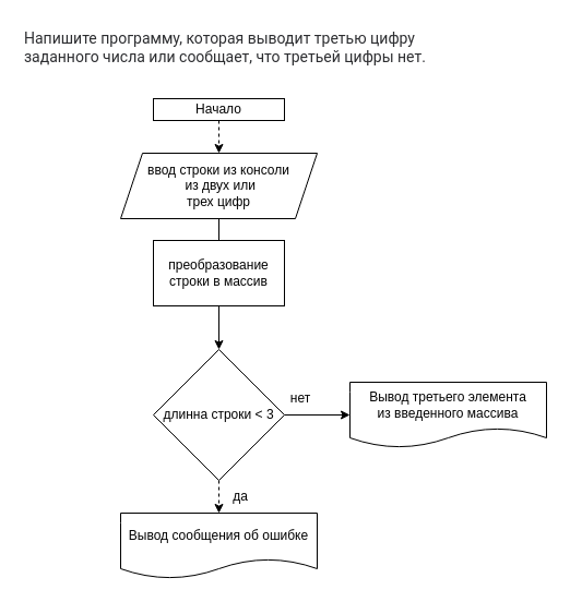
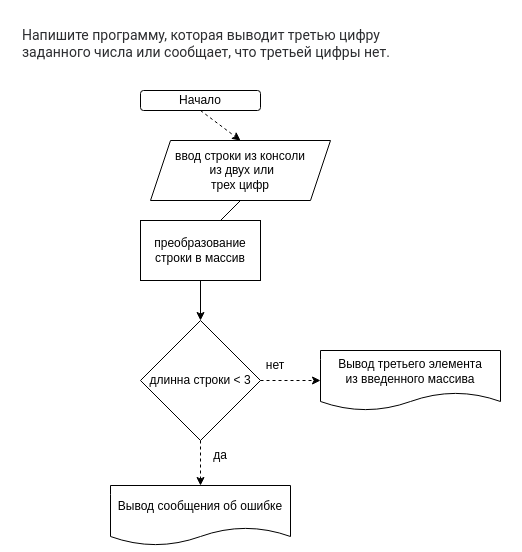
  <mxCell id="0" />
  <mxCell id="1" parent="0" />
  <mxCell id="2" style="edgeStyle=none;html=1;exitX=0.5;exitY=1;exitDx=0;exitDy=0;entryX=0.5;entryY=0;entryDx=0;entryDy=0;dashed=1;" parent="1" source="3" target="5" edge="1"><mxGeometry relative="1" as="geometry" /></mxCell>
- <mxCell id="3" value="Начало" style="whiteSpace=wrap;html=1;rounded=0;" parent="1" vertex="1"><mxGeometry x="140" y="90" width="120" height="20" as="geometry" /></mxCell>
+ <mxCell id="3" value="Начало" style="rounded=1;whiteSpace=wrap;html=1;" parent="1" vertex="1"><mxGeometry x="140" y="90" width="120" height="20" as="geometry" /></mxCell>
  <mxCell id="4" style="edgeStyle=none;html=1;exitX=0.5;exitY=1;exitDx=0;exitDy=0;" parent="1" source="5" edge="1"><mxGeometry relative="1" as="geometry"><mxPoint x="200" y="240" as="targetPoint" /></mxGeometry></mxCell>
- <mxCell id="5" value="ввод строки из консоли&lt;br&gt;&amp;nbsp;из двух или &lt;br&gt;трех цифр" style="shape=parallelogram;perimeter=parallelogramPerimeter;whiteSpace=wrap;html=1;fixedSize=1;" parent="1" vertex="1"><mxGeometry x="110" y="140" width="180" height="60" as="geometry" /></mxCell>
+ <mxCell id="5" value="ввод строки из консоли&lt;br&gt;&amp;nbsp;из двух или &lt;br&gt;трех цифр" style="shape=parallelogram;perimeter=parallelogramPerimeter;whiteSpace=wrap;html=1;fixedSize=1;" parent="1" vertex="1"><mxGeometry x="150" y="140" width="180" height="60" as="geometry" /></mxCell>
  <mxCell id="6" style="edgeStyle=none;html=1;" parent="1" source="7" edge="1"><mxGeometry relative="1" as="geometry"><mxPoint x="200" y="320" as="targetPoint" /></mxGeometry></mxCell>
  <mxCell id="7" value="преобразование строки в массив" style="rounded=0;whiteSpace=wrap;html=1;" parent="1" vertex="1"><mxGeometry x="140" y="220" width="120" height="60" as="geometry" /></mxCell>
  <mxCell id="8" value="&lt;span style=&quot;color: rgb(44, 45, 48); font-family: roboto, &amp;quot;san francisco&amp;quot;, &amp;quot;helvetica neue&amp;quot;, helvetica, arial; font-size: 14px; font-style: normal; font-weight: 400; letter-spacing: normal; text-indent: 0px; text-transform: none; word-spacing: 0px; background-color: rgb(255, 255, 255); display: inline; float: none;&quot;&gt;Напишите программу, которая выводит третью цифру заданного числа или сообщает, что третьей цифры нет.&lt;/span&gt;" style="text;whiteSpace=wrap;html=1;" vertex="1" parent="1"><mxGeometry x="20" y="20" width="410" height="40" as="geometry" /></mxCell>
  <mxCell id="9" value="Вывод третьего элемента&lt;br&gt;из введенного массива" style="shape=document;whiteSpace=wrap;html=1;boundedLbl=1;" vertex="1" parent="1"><mxGeometry x="320" y="350" width="180" height="60" as="geometry" /></mxCell>
- <mxCell id="10" value="Вывод сообщения об ошибке" style="shape=document;whiteSpace=wrap;html=1;boundedLbl=1;" vertex="1" parent="1"><mxGeometry x="110" y="470" width="180" height="60" as="geometry" /></mxCell>
+ <mxCell id="10" value="Вывод сообщения об ошибке" style="shape=document;whiteSpace=wrap;html=1;boundedLbl=1;" vertex="1" parent="1"><mxGeometry x="110" y="485" width="180" height="60" as="geometry" /></mxCell>
  <mxCell id="11" style="edgeStyle=none;html=1;exitX=0.5;exitY=1;exitDx=0;exitDy=0;entryX=0.5;entryY=0;entryDx=0;entryDy=0;dashed=1;" edge="1" parent="1" source="12" target="10"><mxGeometry relative="1" as="geometry" /></mxCell>
  <mxCell id="12" value="длинна строки &amp;lt; 3" style="rhombus;whiteSpace=wrap;html=1;" vertex="1" parent="1"><mxGeometry x="140" y="320" width="120" height="120" as="geometry" /></mxCell>
  <mxCell id="13" value="да" style="text;html=1;strokeColor=none;fillColor=none;align=center;verticalAlign=middle;whiteSpace=wrap;rounded=0;" vertex="1" parent="1"><mxGeometry x="190" y="440" width="60" height="30" as="geometry" /></mxCell>
- <mxCell id="14" style="edgeStyle=none;html=1;exitX=0.25;exitY=1;exitDx=0;exitDy=0;entryX=0;entryY=0.5;entryDx=0;entryDy=0;" edge="1" parent="1" source="15" target="9"><mxGeometry relative="1" as="geometry" /></mxCell>
+ <mxCell id="14" style="edgeStyle=none;html=1;exitX=0.25;exitY=1;exitDx=0;exitDy=0;entryX=0;entryY=0.5;entryDx=0;entryDy=0;dashed=1;" edge="1" parent="1" source="15" target="9"><mxGeometry relative="1" as="geometry" /></mxCell>
  <mxCell id="15" value="нет" style="text;html=1;strokeColor=none;fillColor=none;align=center;verticalAlign=middle;whiteSpace=wrap;rounded=0;" vertex="1" parent="1"><mxGeometry x="245" y="350" width="60" height="30" as="geometry" /></mxCell>
